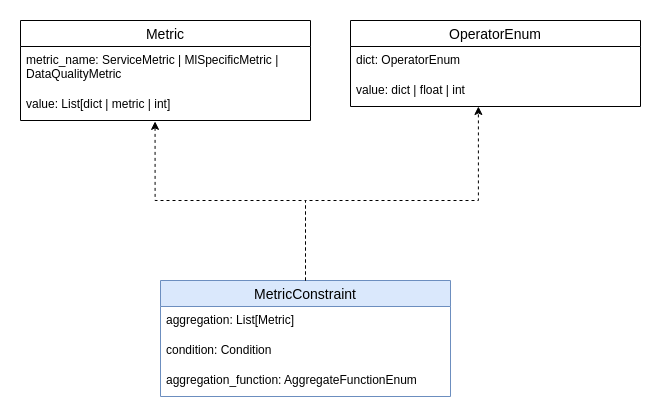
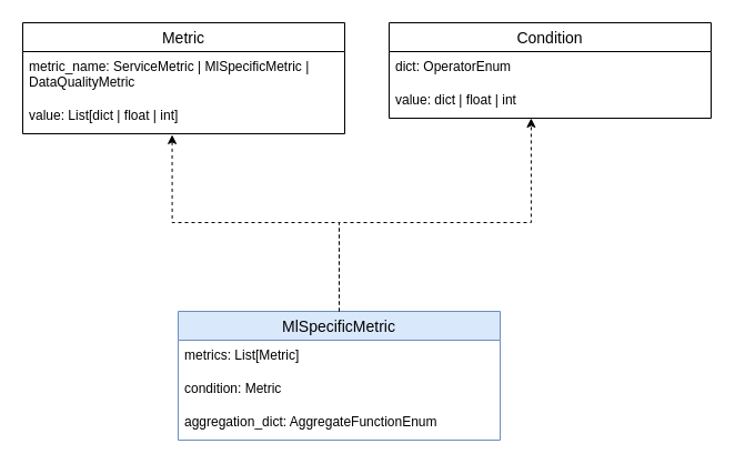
  <mxCell id="0" />
  <mxCell id="1" parent="0" />
  <mxCell id="2" value="Metric" style="swimlane;fontStyle=0;childLayout=stackLayout;horizontal=1;startSize=26;horizontalStack=0;resizeParent=1;resizeParentMax=0;resizeLast=0;collapsible=1;marginBottom=0;align=center;fontSize=14;" vertex="1" parent="1"><mxGeometry x="20" y="20" width="290" height="100" as="geometry" /></mxCell>
  <mxCell id="3" value="metric_name: ServiceMetric | MlSpecificMetric | DataQualityMetric" style="text;strokeColor=none;fillColor=none;spacingLeft=4;spacingRight=4;overflow=hidden;rotatable=0;points=[[0,0.5],[1,0.5]];portConstraint=eastwest;fontSize=12;whiteSpace=wrap;html=1;" vertex="1" parent="2"><mxGeometry y="26" width="290" height="44" as="geometry" /></mxCell>
- <mxCell id="4" value="value: List[dict | metric | int]" style="text;strokeColor=none;fillColor=none;spacingLeft=4;spacingRight=4;overflow=hidden;rotatable=0;points=[[0,0.5],[1,0.5]];portConstraint=eastwest;fontSize=12;whiteSpace=wrap;html=1;" vertex="1" parent="2"><mxGeometry y="70" width="290" height="30" as="geometry" /></mxCell>
- <mxCell id="5" value="OperatorEnum" style="swimlane;fontStyle=0;childLayout=stackLayout;horizontal=1;startSize=26;horizontalStack=0;resizeParent=1;resizeParentMax=0;resizeLast=0;collapsible=1;marginBottom=0;align=center;fontSize=14;" vertex="1" parent="1"><mxGeometry x="350" y="20" width="290" height="86" as="geometry" /></mxCell>
+ <mxCell id="4" value="value: List[dict | float | int]" style="text;strokeColor=none;fillColor=none;spacingLeft=4;spacingRight=4;overflow=hidden;rotatable=0;points=[[0,0.5],[1,0.5]];portConstraint=eastwest;fontSize=12;whiteSpace=wrap;html=1;" vertex="1" parent="2"><mxGeometry y="70" width="290" height="30" as="geometry" /></mxCell>
+ <mxCell id="5" value="Condition" style="swimlane;fontStyle=0;childLayout=stackLayout;horizontal=1;startSize=26;horizontalStack=0;resizeParent=1;resizeParentMax=0;resizeLast=0;collapsible=1;marginBottom=0;align=center;fontSize=14;" vertex="1" parent="1"><mxGeometry x="350" y="20" width="290" height="86" as="geometry" /></mxCell>
  <mxCell id="6" value="dict: OperatorEnum" style="text;strokeColor=none;fillColor=none;spacingLeft=4;spacingRight=4;overflow=hidden;rotatable=0;points=[[0,0.5],[1,0.5]];portConstraint=eastwest;fontSize=12;whiteSpace=wrap;html=1;" vertex="1" parent="5"><mxGeometry y="26" width="290" height="30" as="geometry" /></mxCell>
  <mxCell id="7" value="value: dict | float | int" style="text;strokeColor=none;fillColor=none;spacingLeft=4;spacingRight=4;overflow=hidden;rotatable=0;points=[[0,0.5],[1,0.5]];portConstraint=eastwest;fontSize=12;whiteSpace=wrap;html=1;" vertex="1" parent="5"><mxGeometry y="56" width="290" height="30" as="geometry" /></mxCell>
- <mxCell id="8" value="MetricConstraint" style="swimlane;fontStyle=0;childLayout=stackLayout;horizontal=1;startSize=26;horizontalStack=0;resizeParent=1;resizeParentMax=0;resizeLast=0;collapsible=1;marginBottom=0;align=center;fontSize=14;fillColor=#dae8fc;strokeColor=#6c8ebf;" vertex="1" parent="1"><mxGeometry x="160" y="280" width="290" height="116" as="geometry" /></mxCell>
- <mxCell id="9" value="aggregation: List[Metric]" style="text;strokeColor=none;fillColor=none;spacingLeft=4;spacingRight=4;overflow=hidden;rotatable=0;points=[[0,0.5],[1,0.5]];portConstraint=eastwest;fontSize=12;whiteSpace=wrap;html=1;" vertex="1" parent="8"><mxGeometry y="26" width="290" height="30" as="geometry" /></mxCell>
- <mxCell id="10" value="condition: Condition" style="text;strokeColor=none;fillColor=none;spacingLeft=4;spacingRight=4;overflow=hidden;rotatable=0;points=[[0,0.5],[1,0.5]];portConstraint=eastwest;fontSize=12;whiteSpace=wrap;html=1;" vertex="1" parent="8"><mxGeometry y="56" width="290" height="30" as="geometry" /></mxCell>
- <mxCell id="11" value="aggregation_function: AggregateFunctionEnum" style="text;strokeColor=none;fillColor=none;spacingLeft=4;spacingRight=4;overflow=hidden;rotatable=0;points=[[0,0.5],[1,0.5]];portConstraint=eastwest;fontSize=12;whiteSpace=wrap;html=1;" vertex="1" parent="8"><mxGeometry y="86" width="290" height="30" as="geometry" /></mxCell>
+ <mxCell id="8" value="MlSpecificMetric" style="swimlane;fontStyle=0;childLayout=stackLayout;horizontal=1;startSize=26;horizontalStack=0;resizeParent=1;resizeParentMax=0;resizeLast=0;collapsible=1;marginBottom=0;align=center;fontSize=14;fillColor=#dae8fc;strokeColor=#6c8ebf;" vertex="1" parent="1"><mxGeometry x="160" y="280" width="290" height="116" as="geometry" /></mxCell>
+ <mxCell id="9" value="metrics: List[Metric]" style="text;strokeColor=none;fillColor=none;spacingLeft=4;spacingRight=4;overflow=hidden;rotatable=0;points=[[0,0.5],[1,0.5]];portConstraint=eastwest;fontSize=12;whiteSpace=wrap;html=1;" vertex="1" parent="8"><mxGeometry y="26" width="290" height="30" as="geometry" /></mxCell>
+ <mxCell id="10" value="condition: Metric" style="text;strokeColor=none;fillColor=none;spacingLeft=4;spacingRight=4;overflow=hidden;rotatable=0;points=[[0,0.5],[1,0.5]];portConstraint=eastwest;fontSize=12;whiteSpace=wrap;html=1;" vertex="1" parent="8"><mxGeometry y="56" width="290" height="30" as="geometry" /></mxCell>
+ <mxCell id="11" value="aggregation_dict: AggregateFunctionEnum" style="text;strokeColor=none;fillColor=none;spacingLeft=4;spacingRight=4;overflow=hidden;rotatable=0;points=[[0,0.5],[1,0.5]];portConstraint=eastwest;fontSize=12;whiteSpace=wrap;html=1;" vertex="1" parent="8"><mxGeometry y="86" width="290" height="30" as="geometry" /></mxCell>
  <mxCell id="12" style="edgeStyle=orthogonalEdgeStyle;rounded=0;orthogonalLoop=1;jettySize=auto;html=1;entryX=0.464;entryY=1.029;entryDx=0;entryDy=0;entryPerimeter=0;dashed=1;" edge="1" parent="1" source="8" target="4"><mxGeometry relative="1" as="geometry" /></mxCell>
  <mxCell id="13" style="edgeStyle=orthogonalEdgeStyle;rounded=0;orthogonalLoop=1;jettySize=auto;html=1;entryX=0.441;entryY=1;entryDx=0;entryDy=0;entryPerimeter=0;dashed=1;" edge="1" parent="1" source="8" target="7"><mxGeometry relative="1" as="geometry"><Array as="points"><mxPoint x="305" y="200" /><mxPoint x="478" y="200" /></Array></mxGeometry></mxCell>
